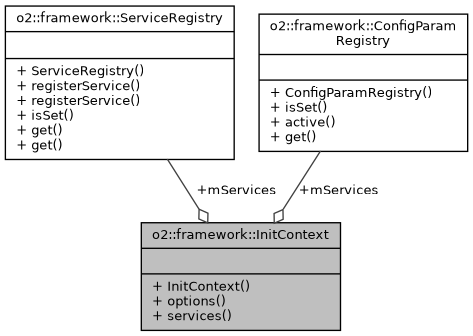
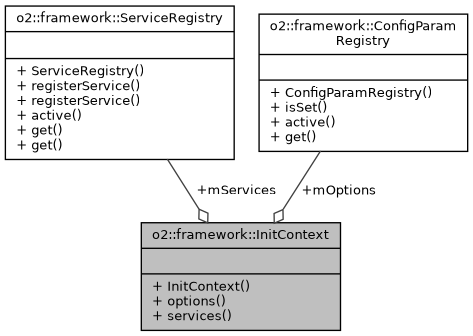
  digraph {
    node [color=black fontname=Helvetica fontsize=10 shape=record]
    edge [arrowhead=odiamond color=grey25 fontname=Helvetica fontsize=10 labelfontname=Helvetica labelfontsize=10 style=solid]
    n1 [fillcolor=grey75 fontcolor=black height=0.2 label="{o2::framework::InitContext\n||+ InitContext()\l+ options()\l+ services()\l}" style=filled width=0.4]
-   n2 [height=0.2 label="{o2::framework::ServiceRegistry\n||+ ServiceRegistry()\l+ registerService()\l+ registerService()\l+ isSet()\l+ get()\l+ get()\l}" width=0.4]
+   n2 [height=0.2 label="{o2::framework::ServiceRegistry\n||+ ServiceRegistry()\l+ registerService()\l+ registerService()\l+ active()\l+ get()\l+ get()\l}" width=0.4]
    n3 [height=0.2 label="{o2::framework::ConfigParam\lRegistry\n||+ ConfigParamRegistry()\l+ isSet()\l+ active()\l+ get()\l}" width=0.4]
    n2 -> n1 [label=" +mServices"]
-   n3 -> n1 [label=" +mServices"]
+   n3 -> n1 [label=" +mOptions"]
  }
